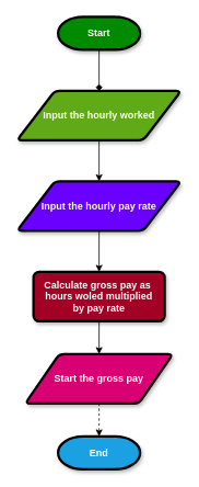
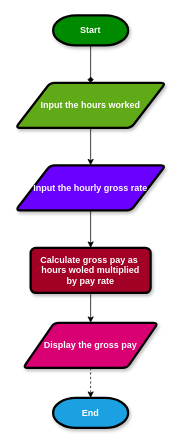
  <mxCell id="0" />
  <mxCell id="1" parent="0" />
  <mxCell id="2" style="edgeStyle=none;html=1;exitX=0.5;exitY=1;exitDx=0;exitDy=0;exitPerimeter=0;entryX=0.5;entryY=0;entryDx=0;entryDy=0;fontSize=12;endArrow=diamond;" edge="1" parent="1" source="3" target="5"><mxGeometry relative="1" as="geometry" /></mxCell>
  <mxCell id="3" value="Start" style="strokeWidth=3;html=1;shape=mxgraph.flowchart.terminator;whiteSpace=wrap;fillColor=#008a00;fontColor=#ffffff;strokeColor=#000000;fontStyle=1;shadow=1;fontSize=12;" vertex="1" parent="1"><mxGeometry x="70" y="20" width="100" height="40" as="geometry" /></mxCell>
  <mxCell id="4" style="edgeStyle=none;html=1;exitX=0.5;exitY=1;exitDx=0;exitDy=0;entryX=0.5;entryY=0;entryDx=0;entryDy=0;fontSize=12;" edge="1" parent="1" source="5" target="7"><mxGeometry relative="1" as="geometry" /></mxCell>
- <mxCell id="5" value="Input the hourly worked" style="shape=parallelogram;html=1;strokeWidth=3;perimeter=parallelogramPerimeter;whiteSpace=wrap;rounded=1;arcSize=12;size=0.23;fillColor=#60a917;fontColor=#ffffff;strokeColor=#000000;fontStyle=1;shadow=1;sketch=0;fontSize=12;" vertex="1" parent="1"><mxGeometry x="20" y="110" width="200" height="60" as="geometry" /></mxCell>
+ <mxCell id="5" value="Input the hours worked" style="shape=parallelogram;html=1;strokeWidth=3;perimeter=parallelogramPerimeter;whiteSpace=wrap;rounded=1;arcSize=12;size=0.23;fillColor=#60a917;fontColor=#ffffff;strokeColor=#000000;fontStyle=1;shadow=1;sketch=0;fontSize=12;" vertex="1" parent="1"><mxGeometry x="20" y="110" width="200" height="60" as="geometry" /></mxCell>
  <mxCell id="6" style="edgeStyle=none;html=1;exitX=0.5;exitY=1;exitDx=0;exitDy=0;entryX=0.5;entryY=0;entryDx=0;entryDy=0;fontSize=12;" edge="1" parent="1" source="7" target="9"><mxGeometry relative="1" as="geometry" /></mxCell>
- <mxCell id="7" value="Input the hourly pay rate" style="shape=parallelogram;html=1;strokeWidth=3;perimeter=parallelogramPerimeter;whiteSpace=wrap;rounded=1;arcSize=12;size=0.23;fillColor=#6a00ff;fontColor=#ffffff;strokeColor=#000000;fontStyle=1;shadow=1;fontSize=12;" vertex="1" parent="1"><mxGeometry x="20" y="220" width="200" height="60" as="geometry" /></mxCell>
+ <mxCell id="7" value="Input the hourly gross rate" style="shape=parallelogram;html=1;strokeWidth=3;perimeter=parallelogramPerimeter;whiteSpace=wrap;rounded=1;arcSize=12;size=0.23;fillColor=#6a00ff;fontColor=#ffffff;strokeColor=#000000;fontStyle=1;shadow=1;fontSize=12;" vertex="1" parent="1"><mxGeometry x="20" y="220" width="200" height="60" as="geometry" /></mxCell>
  <mxCell id="8" style="edgeStyle=none;html=1;exitX=0.5;exitY=1;exitDx=0;exitDy=0;entryX=0.5;entryY=0;entryDx=0;entryDy=0;fontSize=12;" edge="1" parent="1" source="9" target="11"><mxGeometry relative="1" as="geometry" /></mxCell>
  <mxCell id="9" value="Calculate gross pay as&amp;nbsp;&lt;br style=&quot;font-size: 12px;&quot;&gt;hours woled multiplied&lt;br style=&quot;font-size: 12px;&quot;&gt;by pay rate" style="rounded=1;whiteSpace=wrap;html=1;absoluteArcSize=1;arcSize=14;strokeWidth=3;fillColor=#a20025;fontColor=#ffffff;strokeColor=#000000;fontStyle=1;glass=0;sketch=0;shadow=1;fontSize=12;" vertex="1" parent="1"><mxGeometry x="40" y="330" width="160" height="60" as="geometry" /></mxCell>
  <mxCell id="10" style="edgeStyle=none;html=1;exitX=0.5;exitY=1;exitDx=0;exitDy=0;entryX=0.5;entryY=0;entryDx=0;entryDy=0;entryPerimeter=0;fontSize=12;dashed=1;" edge="1" parent="1" source="11" target="12"><mxGeometry relative="1" as="geometry" /></mxCell>
- <mxCell id="11" value="Start the gross pay" style="shape=parallelogram;html=1;strokeWidth=3;perimeter=parallelogramPerimeter;whiteSpace=wrap;rounded=1;arcSize=12;size=0.23;fillColor=#d80073;fontColor=#ffffff;strokeColor=#000000;fontStyle=1;shadow=1;fontSize=12;" vertex="1" parent="1"><mxGeometry x="30" y="430" width="180" height="60" as="geometry" /></mxCell>
+ <mxCell id="11" value="Display the gross pay" style="shape=parallelogram;html=1;strokeWidth=3;perimeter=parallelogramPerimeter;whiteSpace=wrap;rounded=1;arcSize=12;size=0.23;fillColor=#d80073;fontColor=#ffffff;strokeColor=#000000;fontStyle=1;shadow=1;fontSize=12;" vertex="1" parent="1"><mxGeometry x="30" y="430" width="180" height="60" as="geometry" /></mxCell>
  <mxCell id="12" value="End" style="strokeWidth=3;html=1;shape=mxgraph.flowchart.terminator;whiteSpace=wrap;fillColor=#1ba1e2;fontColor=#ffffff;strokeColor=#000000;fontStyle=1;shadow=1;fontSize=12;" vertex="1" parent="1"><mxGeometry x="70" y="530" width="100" height="40" as="geometry" /></mxCell>
